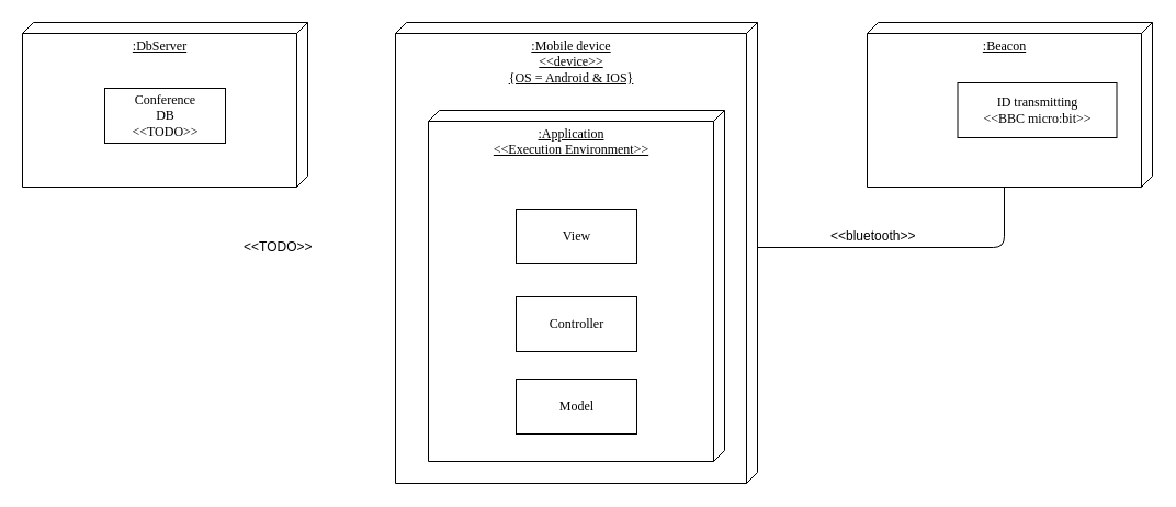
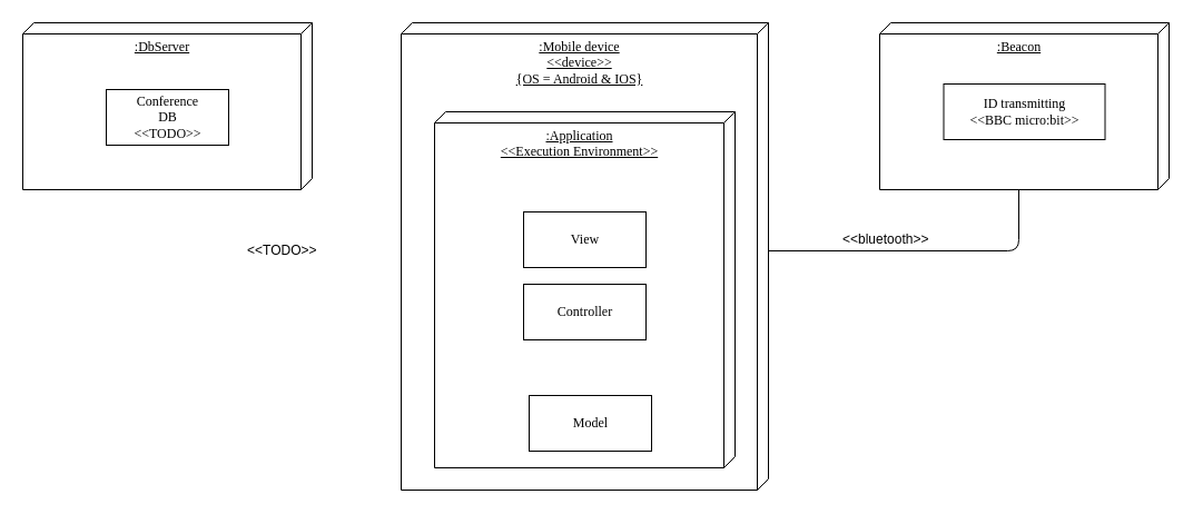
  <mxCell id="0" />
  <mxCell id="1" parent="0" />
  <mxCell id="2" value=":Mobile device&lt;br&gt;&amp;lt;&amp;lt;device&amp;gt;&amp;gt;&lt;br&gt;{OS = Android &amp;amp; IOS}" style="verticalAlign=top;align=center;spacingTop=8;spacingLeft=2;spacingRight=12;shape=cube;size=10;direction=south;fontStyle=4;html=1;rounded=0;shadow=0;comic=0;labelBackgroundColor=none;strokeWidth=1;fontFamily=Verdana;fontSize=12" parent="1" vertex="1"><mxGeometry x="360" y="20" width="330" height="420" as="geometry" /></mxCell>
  <mxCell id="3" value=":Application&lt;br&gt;&amp;lt;&amp;lt;Execution Environment&amp;gt;&amp;gt;" style="verticalAlign=top;align=center;spacingTop=8;spacingLeft=2;spacingRight=12;shape=cube;size=10;direction=south;fontStyle=4;html=1;rounded=0;shadow=0;comic=0;labelBackgroundColor=none;strokeWidth=1;fontFamily=Verdana;fontSize=12" parent="1" vertex="1"><mxGeometry x="390" y="100" width="270" height="320" as="geometry" /></mxCell>
  <mxCell id="4" value=":DbServer" style="verticalAlign=top;align=center;spacingTop=8;spacingLeft=2;spacingRight=12;shape=cube;size=10;direction=south;fontStyle=4;html=1;rounded=0;shadow=0;comic=0;labelBackgroundColor=none;strokeWidth=1;fontFamily=Verdana;fontSize=12" parent="1" vertex="1"><mxGeometry y="20" width="260" height="150" as="geometry" x="20" /></mxCell>
  <mxCell id="5" value="View" style="html=1;rounded=0;shadow=0;comic=0;labelBackgroundColor=none;strokeWidth=1;fontFamily=Verdana;fontSize=12;align=center;" parent="1" vertex="1"><mxGeometry x="470" y="190" width="110" height="50" as="geometry" /></mxCell>
  <mxCell id="6" value="Conference&lt;br&gt;DB&lt;br&gt;&amp;lt;&amp;lt;TODO&amp;gt;&amp;gt;" style="html=1;rounded=0;shadow=0;comic=0;labelBackgroundColor=none;strokeWidth=1;fontFamily=Verdana;fontSize=12;align=center;" parent="1" vertex="1"><mxGeometry x="95" y="80" width="110" height="50" as="geometry" /></mxCell>
  <mxCell id="7" value="&amp;lt;&amp;lt;TODO&amp;gt;&amp;gt;" style="text;html=1;resizable=0;points=[];autosize=1;align=left;verticalAlign=top;spacingTop=-4;" parent="1" vertex="1"><mxGeometry x="220" y="215" width="80" height="10" as="geometry" /></mxCell>
- <mxCell id="8" value="Controller" style="html=1;rounded=0;shadow=0;comic=0;labelBackgroundColor=none;strokeWidth=1;fontFamily=Verdana;fontSize=12;align=center;" parent="1" vertex="1"><mxGeometry x="470" y="270" width="110" height="50" as="geometry" /></mxCell>
- <mxCell id="9" value="Model" style="html=1;rounded=0;shadow=0;comic=0;labelBackgroundColor=none;strokeWidth=1;fontFamily=Verdana;fontSize=12;align=center;" parent="1" vertex="1"><mxGeometry x="470" y="345" width="110" height="50" as="geometry" /></mxCell>
+ <mxCell id="8" value="Controller" style="html=1;rounded=0;shadow=0;comic=0;labelBackgroundColor=none;strokeWidth=1;fontFamily=Verdana;fontSize=12;align=center;" parent="1" vertex="1"><mxGeometry x="470" y="255" width="110" height="50" as="geometry" /></mxCell>
+ <mxCell id="9" value="Model" style="html=1;rounded=0;shadow=0;comic=0;labelBackgroundColor=none;strokeWidth=1;fontFamily=Verdana;fontSize=12;align=center;" parent="1" vertex="1"><mxGeometry x="475" y="355" width="110" height="50" as="geometry" /></mxCell>
  <mxCell id="10" value=":Beacon&lt;br&gt;" style="verticalAlign=top;align=center;spacingTop=8;spacingLeft=2;spacingRight=12;shape=cube;size=10;direction=south;fontStyle=4;html=1;rounded=0;shadow=0;comic=0;labelBackgroundColor=none;strokeWidth=1;fontFamily=Verdana;fontSize=12" vertex="1" parent="1"><mxGeometry x="790" y="20" width="260" height="150" as="geometry" /></mxCell>
  <mxCell id="11" value="" style="endArrow=none;html=1;entryX=0;entryY=0;entryDx=150;entryDy=135;entryPerimeter=0;exitX=0;exitY=0;exitDx=205;exitDy=0;exitPerimeter=0;" edge="1" parent="1" source="2" target="10"><mxGeometry width="50" height="50" relative="1" as="geometry"><mxPoint x="30" y="510" as="sourcePoint" /><mxPoint x="80" y="460" as="targetPoint" /><Array as="points"><mxPoint x="915" y="225" /></Array></mxGeometry></mxCell>
  <mxCell id="12" value="&amp;lt;&amp;lt;bluetooth&amp;gt;&amp;gt;" style="text;html=1;resizable=0;points=[];autosize=1;align=left;verticalAlign=top;spacingTop=-4;" vertex="1" parent="1"><mxGeometry x="755" y="205" width="90" height="10" as="geometry" /></mxCell>
- <mxCell id="13" value="ID transmitting&lt;br&gt;&lt;span&gt;&amp;lt;&amp;lt;BBC micro:bit&amp;gt;&amp;gt;&lt;/span&gt;" style="html=1;rounded=0;shadow=0;comic=0;labelBackgroundColor=none;strokeWidth=1;fontFamily=Verdana;fontSize=12;align=center;" vertex="1" parent="1"><mxGeometry x="872.5" y="75" width="145" height="50" as="geometry" /></mxCell>
+ <mxCell id="13" value="ID transmitting&lt;br&gt;&lt;span&gt;&amp;lt;&amp;lt;BBC micro:bit&amp;gt;&amp;gt;&lt;/span&gt;" style="html=1;rounded=0;shadow=0;comic=0;labelBackgroundColor=none;strokeWidth=1;fontFamily=Verdana;fontSize=12;align=center;" vertex="1" parent="1"><mxGeometry x="847.5" y="75" width="145" height="50" as="geometry" /></mxCell>
